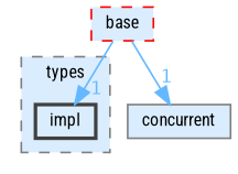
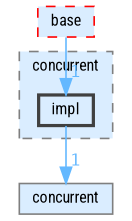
  digraph {
    compound=true
    fontname="Roboto Condensed"
    node [fillcolor="#daedff" fontname="Roboto Condensed" fontsize=10 shape=box]
    edge [color=steelblue1 fontcolor=steelblue1 fontname="Roboto Condensed" fontsize=10 headlabel=1 labeldistance=1.5 labelfontname=Helvetica labelfontsize=10]
    n1 [color=grey25 height=0.2 label=impl style="filled,bold" width=0.4]
    n2 [color=grey50 height=0.2 label=concurrent style=filled width=0.4]
    n3 [color=red height=0.2 label=base style="filled,dashed" width=0.4]
    subgraph cluster_1 {
      bgcolor="#daedff"
      fontsize=10
-     label=types
+     label=concurrent
      pencolor=grey50
      style="filled,dashed"
      n1
    }
-   n3 -> n2
+   n1 -> n2
    n3 -> n1
  }
